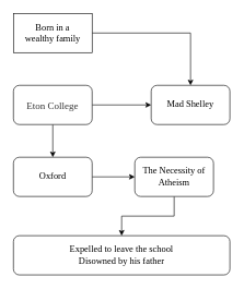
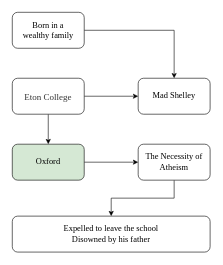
  <mxCell id="0" />
  <mxCell id="1" parent="0" />
  <mxCell id="2" value="" style="edgeStyle=orthogonalEdgeStyle;rounded=0;orthogonalLoop=1;jettySize=auto;html=1;fontFamily=Comic Sans MS;fontSize=14;" edge="1" parent="1" source="3" target="9"><mxGeometry relative="1" as="geometry" /></mxCell>
- <mxCell id="3" value="&lt;span style=&quot;font-family: &amp;#34;comic sans ms&amp;#34; ; font-size: 14px&quot;&gt;Born in a&lt;/span&gt;&lt;br style=&quot;font-family: &amp;#34;comic sans ms&amp;#34; ; font-size: 14px&quot;&gt;&lt;span style=&quot;font-family: &amp;#34;comic sans ms&amp;#34; ; font-size: 14px&quot;&gt;wealthy family&lt;/span&gt;" style="whiteSpace=wrap;html=1;rounded=0;" vertex="1" parent="1"><mxGeometry x="20" y="20" width="120" height="60" as="geometry" /></mxCell>
+ <mxCell id="3" value="&lt;span style=&quot;font-family: &amp;#34;comic sans ms&amp;#34; ; font-size: 14px&quot;&gt;Born in a&lt;/span&gt;&lt;br style=&quot;font-family: &amp;#34;comic sans ms&amp;#34; ; font-size: 14px&quot;&gt;&lt;span style=&quot;font-family: &amp;#34;comic sans ms&amp;#34; ; font-size: 14px&quot;&gt;wealthy family&lt;/span&gt;" style="rounded=1;whiteSpace=wrap;html=1;" vertex="1" parent="1"><mxGeometry x="20" y="20" width="120" height="60" as="geometry" /></mxCell>
  <mxCell id="4" value="" style="edgeStyle=orthogonalEdgeStyle;rounded=0;orthogonalLoop=1;jettySize=auto;html=1;fontFamily=Comic Sans MS;fontSize=14;" edge="1" parent="1" source="6" target="9"><mxGeometry relative="1" as="geometry" /></mxCell>
  <mxCell id="5" value="" style="edgeStyle=orthogonalEdgeStyle;rounded=0;orthogonalLoop=1;jettySize=auto;html=1;fontFamily=Comic Sans MS;fontSize=14;" edge="1" parent="1" source="6" target="8"><mxGeometry relative="1" as="geometry" /></mxCell>
  <mxCell id="6" value="&lt;span style=&quot;color: rgb(51 , 51 , 51) ; font-family: &amp;#34;comic sans ms&amp;#34; ; font-size: 15px ; background-color: rgb(255 , 255 , 255)&quot;&gt;Eton College&lt;/span&gt;" style="rounded=1;whiteSpace=wrap;html=1;" vertex="1" parent="1"><mxGeometry x="20" y="130" width="120" height="60" as="geometry" /></mxCell>
  <mxCell id="7" value="" style="edgeStyle=orthogonalEdgeStyle;rounded=0;orthogonalLoop=1;jettySize=auto;html=1;fontFamily=Comic Sans MS;fontSize=14;" edge="1" parent="1" source="8" target="11"><mxGeometry relative="1" as="geometry" /></mxCell>
- <mxCell id="8" value="&lt;span style=&quot;font-family: &amp;#34;comic sans ms&amp;#34; ; font-size: 14px&quot;&gt;Oxford&lt;/span&gt;" style="rounded=1;whiteSpace=wrap;html=1;" vertex="1" parent="1"><mxGeometry x="20" y="240" width="120" height="60" as="geometry" /></mxCell>
+ <mxCell id="8" value="&lt;span style=&quot;font-family: &amp;#34;comic sans ms&amp;#34; ; font-size: 14px&quot;&gt;Oxford&lt;/span&gt;" style="rounded=1;whiteSpace=wrap;html=1;fillColor=#d5e8d4;" vertex="1" parent="1"><mxGeometry x="20" y="240" width="120" height="60" as="geometry" /></mxCell>
  <mxCell id="9" value="Mad Shelley" style="rounded=1;whiteSpace=wrap;html=1;fontFamily=Comic Sans MS;fontSize=14;" vertex="1" parent="1"><mxGeometry x="230" y="130" width="120" height="60" as="geometry" /></mxCell>
  <mxCell id="10" value="" style="edgeStyle=orthogonalEdgeStyle;rounded=0;orthogonalLoop=1;jettySize=auto;html=1;fontFamily=Comic Sans MS;fontSize=14;" edge="1" parent="1" source="11" target="12"><mxGeometry relative="1" as="geometry" /></mxCell>
- <mxCell id="11" value="The Necessity of Atheism" style="rounded=1;whiteSpace=wrap;html=1;fontFamily=Comic Sans MS;fontSize=14;" vertex="1" parent="1"><mxGeometry x="205" y="240" width="120" height="60" as="geometry" /></mxCell>
+ <mxCell id="11" value="The Necessity of Atheism" style="rounded=1;whiteSpace=wrap;html=1;fontFamily=Comic Sans MS;fontSize=14;" vertex="1" parent="1"><mxGeometry x="230" y="240" width="120" height="60" as="geometry" /></mxCell>
  <mxCell id="12" value="Expelled to leave the school&lt;br&gt;Disowned by his father" style="rounded=1;whiteSpace=wrap;html=1;fontFamily=Comic Sans MS;fontSize=14;" vertex="1" parent="1"><mxGeometry x="20" y="360" width="330" height="60" as="geometry" /></mxCell>
